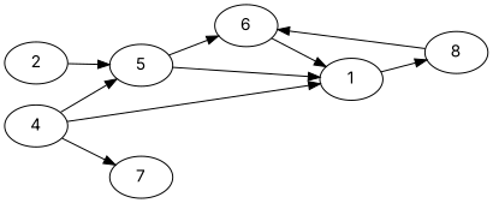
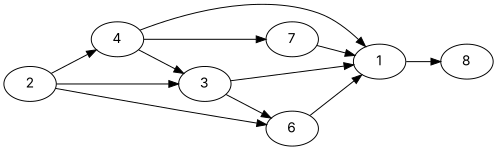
  digraph {
    fontname=Inter
    rankdir=LR
    node [fontname=Inter]
    edge [fontname=Inter]
    2
    4
-   5
+   5 [label=3]
    6
    7
    1
    8
+   2 -> 4
    2 -> 5
-   8 -> 6
+   2 -> 6
    4 -> 5
    4 -> 7
    4 -> 1
    5 -> 6
    5 -> 1
    6 -> 1
+   7 -> 1
    1 -> 8
  }
